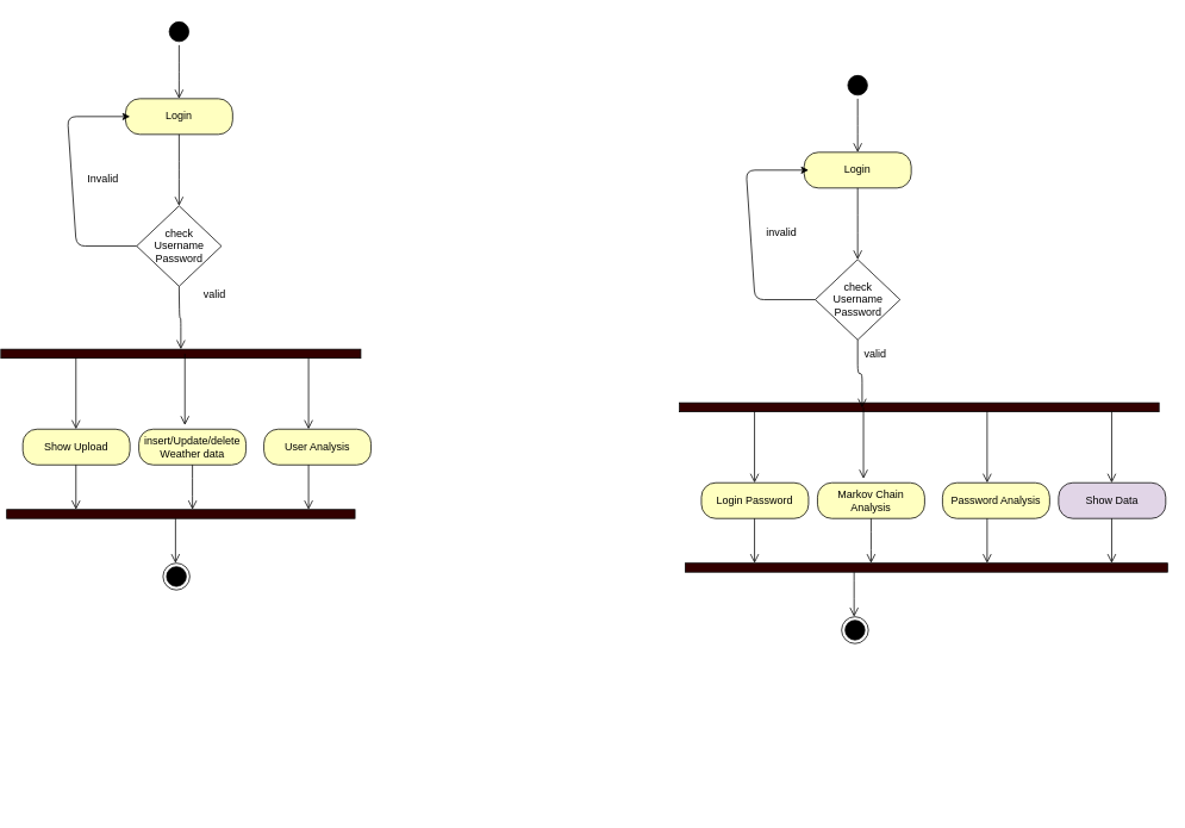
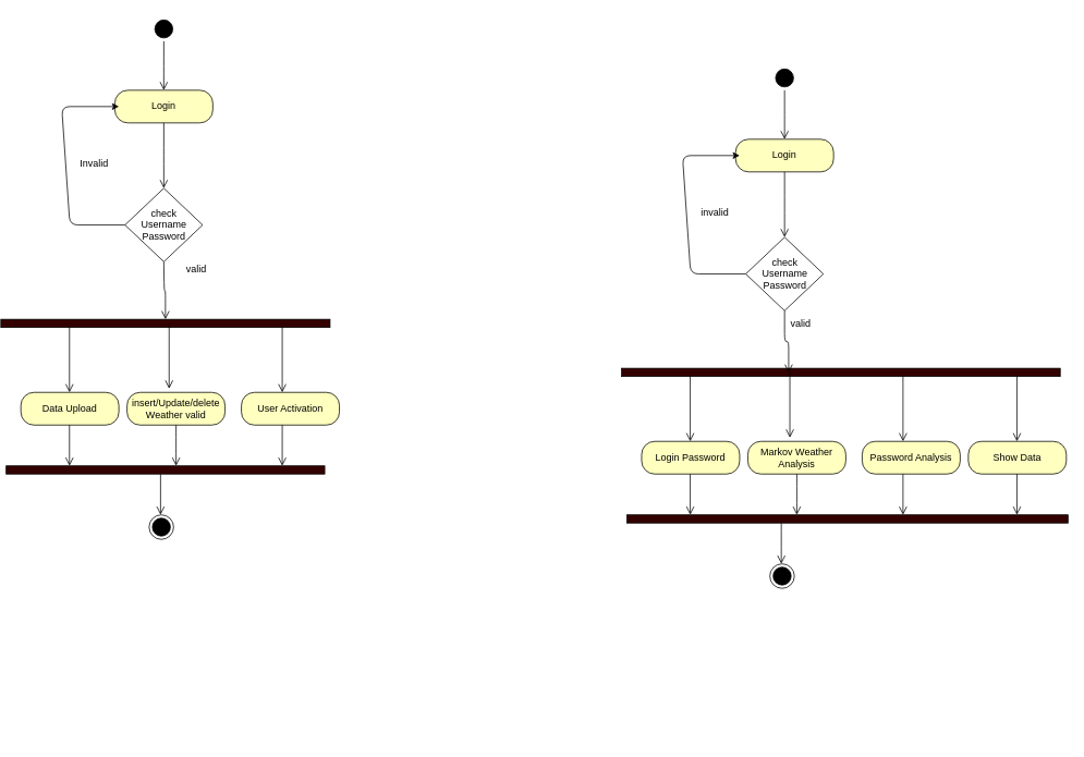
  <mxCell id="0" />
  <mxCell id="1" parent="0" />
  <mxCell id="2" value="" style="ellipse;html=1;shape=startState;fillColor=#000000;strokeColor=#000000;" vertex="1" parent="1"><mxGeometry x="180" y="20" width="30" height="30" as="geometry" /></mxCell>
  <mxCell id="3" value="" style="edgeStyle=orthogonalEdgeStyle;html=1;verticalAlign=bottom;endArrow=open;endSize=8;strokeColor=#000000;" edge="1" source="2" parent="1"><mxGeometry relative="1" as="geometry"><mxPoint x="195" y="110" as="targetPoint" /></mxGeometry></mxCell>
  <mxCell id="4" value="Login" style="rounded=1;whiteSpace=wrap;html=1;arcSize=40;fontColor=#000000;fillColor=#ffffc0;strokeColor=#000000;" vertex="1" parent="1"><mxGeometry x="135" y="110" width="120" height="40" as="geometry" /></mxCell>
  <mxCell id="5" value="" style="edgeStyle=orthogonalEdgeStyle;html=1;verticalAlign=bottom;endArrow=open;endSize=8;strokeColor=#000000;" edge="1" source="4" parent="1"><mxGeometry relative="1" as="geometry"><mxPoint x="195" y="230" as="targetPoint" /></mxGeometry></mxCell>
  <mxCell id="6" value="&lt;div&gt;check&lt;/div&gt;&lt;div&gt;Username&lt;/div&gt;&lt;div&gt;Password&lt;br&gt;&lt;/div&gt;" style="rhombus;whiteSpace=wrap;html=1;strokeColor=#000000;" vertex="1" parent="1"><mxGeometry x="147.5" y="230" width="95" height="90" as="geometry" /></mxCell>
  <mxCell id="7" value="" style="endArrow=classic;html=1;strokeColor=#000000;exitX=0;exitY=0.5;exitDx=0;exitDy=0;entryX=0.042;entryY=0.5;entryDx=0;entryDy=0;entryPerimeter=0;" edge="1" parent="1" source="6" target="4"><mxGeometry width="50" height="50" relative="1" as="geometry"><mxPoint x="140" y="390" as="sourcePoint" /><mxPoint x="130" y="130" as="targetPoint" /><Array as="points"><mxPoint x="80" y="275" /><mxPoint x="70" y="130" /></Array></mxGeometry></mxCell>
  <mxCell id="8" value="Invalid" style="text;html=1;strokeColor=none;fillColor=none;align=center;verticalAlign=middle;whiteSpace=wrap;rounded=0;" vertex="1" parent="1"><mxGeometry x="90" y="190" width="40" height="20" as="geometry" /></mxCell>
  <mxCell id="9" value="" style="html=1;points=[];perimeter=orthogonalPerimeter;strokeColor=#000000;rotation=90;fillColor=#330000;" vertex="1" parent="1"><mxGeometry x="192" y="194" width="10" height="403" as="geometry" /></mxCell>
  <mxCell id="10" value="" style="edgeStyle=orthogonalEdgeStyle;html=1;verticalAlign=bottom;endArrow=open;endSize=8;strokeColor=#000000;" edge="1" parent="1" target="9"><mxGeometry relative="1" as="geometry"><mxPoint x="195" y="370" as="targetPoint" /><mxPoint x="195" y="320" as="sourcePoint" /></mxGeometry></mxCell>
- <mxCell id="11" value="&lt;div&gt;insert/Update/delete&lt;/div&gt;&lt;div&gt;Weather data&lt;br&gt;&lt;/div&gt;" style="rounded=1;whiteSpace=wrap;html=1;arcSize=40;fontColor=#000000;fillColor=#ffffc0;strokeColor=#000000;" vertex="1" parent="1"><mxGeometry x="150" y="480" width="120" height="40" as="geometry" /></mxCell>
- <mxCell id="12" value="Show Upload" style="rounded=1;whiteSpace=wrap;html=1;arcSize=40;fontColor=#000000;fillColor=#ffffc0;strokeColor=#000000;" vertex="1" parent="1"><mxGeometry x="20" y="480" width="120" height="40" as="geometry" /></mxCell>
- <mxCell id="13" value="User Analysis" style="rounded=1;whiteSpace=wrap;html=1;arcSize=40;fontColor=#000000;fillColor=#ffffc0;strokeColor=#000000;" vertex="1" parent="1"><mxGeometry x="290" y="480" width="120" height="40" as="geometry" /></mxCell>
+ <mxCell id="11" value="&lt;div&gt;insert/Update/delete&lt;/div&gt;&lt;div&gt;Weather valid&lt;br&gt;&lt;/div&gt;" style="rounded=1;whiteSpace=wrap;html=1;arcSize=40;fontColor=#000000;fillColor=#ffffc0;strokeColor=#000000;" vertex="1" parent="1"><mxGeometry x="150" y="480" width="120" height="40" as="geometry" /></mxCell>
+ <mxCell id="12" value="Data Upload" style="rounded=1;whiteSpace=wrap;html=1;arcSize=40;fontColor=#000000;fillColor=#ffffc0;strokeColor=#000000;" vertex="1" parent="1"><mxGeometry x="20" y="480" width="120" height="40" as="geometry" /></mxCell>
+ <mxCell id="13" value="User Activation" style="rounded=1;whiteSpace=wrap;html=1;arcSize=40;fontColor=#000000;fillColor=#ffffc0;strokeColor=#000000;" vertex="1" parent="1"><mxGeometry x="290" y="480" width="120" height="40" as="geometry" /></mxCell>
  <mxCell id="14" value="" style="html=1;points=[];perimeter=orthogonalPerimeter;strokeColor=#000000;rotation=90;fillColor=#330000;" vertex="1" parent="1"><mxGeometry x="192" y="380" width="10" height="390" as="geometry" /></mxCell>
  <mxCell id="15" value="" style="edgeStyle=orthogonalEdgeStyle;html=1;verticalAlign=bottom;endArrow=open;endSize=8;strokeColor=#000000;" edge="1" parent="1"><mxGeometry relative="1" as="geometry"><mxPoint x="201.5" y="475.5" as="targetPoint" /><mxPoint x="201.5" y="395.5" as="sourcePoint" /></mxGeometry></mxCell>
  <mxCell id="16" value="" style="edgeStyle=orthogonalEdgeStyle;html=1;verticalAlign=bottom;endArrow=open;endSize=8;strokeColor=#000000;" edge="1" parent="1"><mxGeometry relative="1" as="geometry"><mxPoint x="340" y="480" as="targetPoint" /><mxPoint x="340" y="400" as="sourcePoint" /></mxGeometry></mxCell>
  <mxCell id="17" value="" style="edgeStyle=orthogonalEdgeStyle;html=1;verticalAlign=bottom;endArrow=open;endSize=8;strokeColor=#000000;" edge="1" parent="1"><mxGeometry relative="1" as="geometry"><mxPoint x="79.5" y="480" as="targetPoint" /><mxPoint x="79.5" y="400" as="sourcePoint" /></mxGeometry></mxCell>
  <mxCell id="18" value="" style="edgeStyle=orthogonalEdgeStyle;html=1;verticalAlign=bottom;endArrow=open;endSize=8;strokeColor=#000000;exitX=0.5;exitY=1;exitDx=0;exitDy=0;exitPerimeter=0;" edge="1" parent="1" source="11"><mxGeometry relative="1" as="geometry"><mxPoint x="210" y="570" as="targetPoint" /><mxPoint x="210" y="530" as="sourcePoint" /></mxGeometry></mxCell>
  <mxCell id="19" value="" style="edgeStyle=orthogonalEdgeStyle;html=1;verticalAlign=bottom;endArrow=open;endSize=8;strokeColor=#000000;exitX=0.5;exitY=1;exitDx=0;exitDy=0;exitPerimeter=0;" edge="1" parent="1"><mxGeometry relative="1" as="geometry"><mxPoint x="340" y="570" as="targetPoint" /><mxPoint x="340" y="520" as="sourcePoint" /></mxGeometry></mxCell>
  <mxCell id="20" value="" style="edgeStyle=orthogonalEdgeStyle;html=1;verticalAlign=bottom;endArrow=open;endSize=8;strokeColor=#000000;exitX=0.5;exitY=1;exitDx=0;exitDy=0;exitPerimeter=0;" edge="1" parent="1"><mxGeometry relative="1" as="geometry"><mxPoint x="79.5" y="570" as="targetPoint" /><mxPoint x="79.5" y="520" as="sourcePoint" /></mxGeometry></mxCell>
  <mxCell id="21" value="" style="ellipse;html=1;shape=endState;fillColor=#000000;strokeColor=#000000;" vertex="1" parent="1"><mxGeometry x="177" y="630" width="30" height="30" as="geometry" /></mxCell>
  <mxCell id="22" value="" style="edgeStyle=orthogonalEdgeStyle;html=1;verticalAlign=bottom;endArrow=open;endSize=8;strokeColor=#000000;exitX=0.5;exitY=1;exitDx=0;exitDy=0;exitPerimeter=0;" edge="1" parent="1"><mxGeometry relative="1" as="geometry"><mxPoint x="191" y="630" as="targetPoint" /><mxPoint x="191" y="580" as="sourcePoint" /></mxGeometry></mxCell>
  <mxCell id="23" value="" style="ellipse;html=1;shape=startState;fillColor=#000000;strokeColor=#000000;" vertex="1" parent="1"><mxGeometry x="940" y="80" width="30" height="30" as="geometry" /></mxCell>
  <mxCell id="24" value="" style="edgeStyle=orthogonalEdgeStyle;html=1;verticalAlign=bottom;endArrow=open;endSize=8;strokeColor=#000000;" edge="1" parent="1" source="23"><mxGeometry relative="1" as="geometry"><mxPoint x="955" y="170" as="targetPoint" /></mxGeometry></mxCell>
  <mxCell id="25" value="Login" style="rounded=1;whiteSpace=wrap;html=1;arcSize=40;fontColor=#000000;fillColor=#ffffc0;strokeColor=#000000;" vertex="1" parent="1"><mxGeometry x="895" y="170" width="120" height="40" as="geometry" /></mxCell>
  <mxCell id="26" value="" style="edgeStyle=orthogonalEdgeStyle;html=1;verticalAlign=bottom;endArrow=open;endSize=8;strokeColor=#000000;" edge="1" parent="1" source="25"><mxGeometry relative="1" as="geometry"><mxPoint x="955" y="290" as="targetPoint" /></mxGeometry></mxCell>
  <mxCell id="27" value="&lt;div&gt;check&lt;/div&gt;&lt;div&gt;Username&lt;/div&gt;&lt;div&gt;Password&lt;br&gt;&lt;/div&gt;" style="rhombus;whiteSpace=wrap;html=1;strokeColor=#000000;" vertex="1" parent="1"><mxGeometry x="907.5" y="290" width="95" height="90" as="geometry" /></mxCell>
  <mxCell id="28" value="" style="endArrow=classic;html=1;strokeColor=#000000;exitX=0;exitY=0.5;exitDx=0;exitDy=0;entryX=0.042;entryY=0.5;entryDx=0;entryDy=0;entryPerimeter=0;" edge="1" parent="1" source="27" target="25"><mxGeometry width="50" height="50" relative="1" as="geometry"><mxPoint x="900" y="450" as="sourcePoint" /><mxPoint x="890" y="190" as="targetPoint" /><Array as="points"><mxPoint x="840" y="335" /><mxPoint x="830" y="190" /></Array></mxGeometry></mxCell>
  <mxCell id="29" value="invalid" style="text;html=1;strokeColor=none;fillColor=none;align=center;verticalAlign=middle;whiteSpace=wrap;rounded=0;" vertex="1" parent="1"><mxGeometry x="850" y="250" width="40" height="20" as="geometry" /></mxCell>
  <mxCell id="30" value="" style="html=1;points=[];perimeter=orthogonalPerimeter;strokeColor=#000000;rotation=90;fillColor=#330000;" vertex="1" parent="1"><mxGeometry x="1019" y="187" width="10" height="537" as="geometry" /></mxCell>
  <mxCell id="31" value="" style="edgeStyle=orthogonalEdgeStyle;html=1;verticalAlign=bottom;endArrow=open;endSize=8;strokeColor=#000000;" edge="1" parent="1"><mxGeometry relative="1" as="geometry"><mxPoint x="960" y="456" as="targetPoint" /><mxPoint x="955" y="380" as="sourcePoint" /><Array as="points"><mxPoint x="955" y="418" /><mxPoint x="960" y="418" /></Array></mxGeometry></mxCell>
- <mxCell id="32" value="Markov Chain Analysis" style="rounded=1;whiteSpace=wrap;html=1;arcSize=40;fontColor=#000000;fillColor=#ffffc0;strokeColor=#000000;" vertex="1" parent="1"><mxGeometry x="910" y="540" width="120" height="40" as="geometry" /></mxCell>
+ <mxCell id="32" value="Markov Weather Analysis" style="rounded=1;whiteSpace=wrap;html=1;arcSize=40;fontColor=#000000;fillColor=#ffffc0;strokeColor=#000000;" vertex="1" parent="1"><mxGeometry x="910" y="540" width="120" height="40" as="geometry" /></mxCell>
  <mxCell id="33" value="Login Password" style="rounded=1;whiteSpace=wrap;html=1;arcSize=40;fontColor=#000000;fillColor=#ffffc0;strokeColor=#000000;" vertex="1" parent="1"><mxGeometry x="780" y="540" width="120" height="40" as="geometry" /></mxCell>
  <mxCell id="34" value="Password Analysis" style="rounded=1;whiteSpace=wrap;html=1;arcSize=40;fontColor=#000000;fillColor=#ffffc0;strokeColor=#000000;" vertex="1" parent="1"><mxGeometry x="1050" y="540" width="120" height="40" as="geometry" /></mxCell>
  <mxCell id="35" value="" style="html=1;points=[];perimeter=orthogonalPerimeter;strokeColor=#000000;rotation=90;fillColor=#330000;" vertex="1" parent="1"><mxGeometry x="1027" y="365" width="10" height="540" as="geometry" /></mxCell>
  <mxCell id="36" value="" style="edgeStyle=orthogonalEdgeStyle;html=1;verticalAlign=bottom;endArrow=open;endSize=8;strokeColor=#000000;" edge="1" parent="1"><mxGeometry relative="1" as="geometry"><mxPoint x="961.5" y="535.5" as="targetPoint" /><mxPoint x="961.5" y="455.5" as="sourcePoint" /></mxGeometry></mxCell>
  <mxCell id="37" value="" style="edgeStyle=orthogonalEdgeStyle;html=1;verticalAlign=bottom;endArrow=open;endSize=8;strokeColor=#000000;" edge="1" parent="1"><mxGeometry relative="1" as="geometry"><mxPoint x="1100" y="540" as="targetPoint" /><mxPoint x="1100" y="460" as="sourcePoint" /></mxGeometry></mxCell>
  <mxCell id="38" value="" style="edgeStyle=orthogonalEdgeStyle;html=1;verticalAlign=bottom;endArrow=open;endSize=8;strokeColor=#000000;" edge="1" parent="1"><mxGeometry relative="1" as="geometry"><mxPoint x="839.5" y="540" as="targetPoint" /><mxPoint x="839.5" y="460" as="sourcePoint" /></mxGeometry></mxCell>
  <mxCell id="39" value="" style="edgeStyle=orthogonalEdgeStyle;html=1;verticalAlign=bottom;endArrow=open;endSize=8;strokeColor=#000000;exitX=0.5;exitY=1;exitDx=0;exitDy=0;exitPerimeter=0;" edge="1" parent="1" source="32"><mxGeometry relative="1" as="geometry"><mxPoint x="970" y="630" as="targetPoint" /><mxPoint x="970" y="590" as="sourcePoint" /></mxGeometry></mxCell>
  <mxCell id="40" value="" style="edgeStyle=orthogonalEdgeStyle;html=1;verticalAlign=bottom;endArrow=open;endSize=8;strokeColor=#000000;exitX=0.5;exitY=1;exitDx=0;exitDy=0;exitPerimeter=0;" edge="1" parent="1"><mxGeometry relative="1" as="geometry"><mxPoint x="1100" y="630" as="targetPoint" /><mxPoint x="1100" y="580" as="sourcePoint" /></mxGeometry></mxCell>
  <mxCell id="41" value="" style="edgeStyle=orthogonalEdgeStyle;html=1;verticalAlign=bottom;endArrow=open;endSize=8;strokeColor=#000000;exitX=0.5;exitY=1;exitDx=0;exitDy=0;exitPerimeter=0;" edge="1" parent="1"><mxGeometry relative="1" as="geometry"><mxPoint x="839.5" y="630" as="targetPoint" /><mxPoint x="839.5" y="580" as="sourcePoint" /></mxGeometry></mxCell>
  <mxCell id="42" value="" style="ellipse;html=1;shape=endState;fillColor=#000000;strokeColor=#000000;" vertex="1" parent="1"><mxGeometry x="937" y="690" width="30" height="30" as="geometry" /></mxCell>
  <mxCell id="43" value="" style="edgeStyle=orthogonalEdgeStyle;html=1;verticalAlign=bottom;endArrow=open;endSize=8;strokeColor=#000000;exitX=0.5;exitY=1;exitDx=0;exitDy=0;exitPerimeter=0;" edge="1" parent="1"><mxGeometry relative="1" as="geometry"><mxPoint x="951" y="690" as="targetPoint" /><mxPoint x="951" y="640" as="sourcePoint" /><Array as="points"><mxPoint x="951" y="660" /><mxPoint x="951" y="660" /></Array></mxGeometry></mxCell>
  <mxCell id="44" value="valid" style="text;html=1;strokeColor=none;fillColor=none;align=center;verticalAlign=middle;whiteSpace=wrap;rounded=0;" vertex="1" parent="1"><mxGeometry x="215" y="320" width="40" height="20" as="geometry" /></mxCell>
- <mxCell id="45" value="Show Data" style="rounded=1;whiteSpace=wrap;html=1;arcSize=40;fontColor=#000000;fillColor=#e1d5e7;strokeColor=#000000;" vertex="1" parent="1"><mxGeometry x="1180" y="540" width="120" height="40" as="geometry" /></mxCell>
+ <mxCell id="45" value="Show Data" style="rounded=1;whiteSpace=wrap;html=1;arcSize=40;fontColor=#000000;fillColor=#ffffc0;strokeColor=#000000;" vertex="1" parent="1"><mxGeometry x="1180" y="540" width="120" height="40" as="geometry" /></mxCell>
  <mxCell id="46" value="" style="edgeStyle=orthogonalEdgeStyle;html=1;verticalAlign=bottom;endArrow=open;endSize=8;strokeColor=#000000;" edge="1" parent="1"><mxGeometry relative="1" as="geometry"><mxPoint x="1239.5" y="540" as="targetPoint" /><mxPoint x="1239.5" y="460" as="sourcePoint" /></mxGeometry></mxCell>
  <mxCell id="47" value="" style="edgeStyle=orthogonalEdgeStyle;html=1;verticalAlign=bottom;endArrow=open;endSize=8;strokeColor=#000000;exitX=0.5;exitY=1;exitDx=0;exitDy=0;exitPerimeter=0;" edge="1" parent="1"><mxGeometry relative="1" as="geometry"><mxPoint x="1239.5" y="630" as="targetPoint" /><mxPoint x="1239.5" y="580" as="sourcePoint" /></mxGeometry></mxCell>
  <mxCell id="48" value="valid" style="text;html=1;strokeColor=none;fillColor=none;align=center;verticalAlign=middle;whiteSpace=wrap;rounded=0;" vertex="1" parent="1"><mxGeometry x="955" y="385.5" width="40" height="20" as="geometry" /></mxCell>
